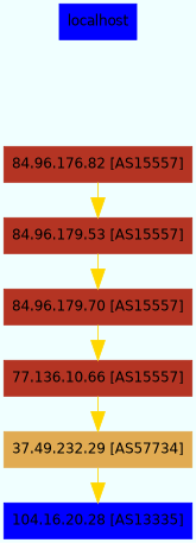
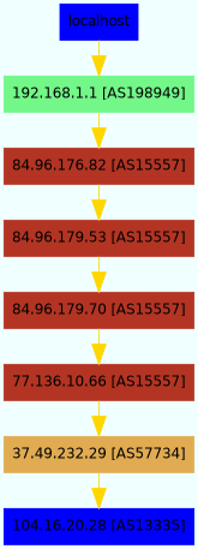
  digraph {
    bgcolor=azure
    fontname="DejaVu Sans"
    node [color="#b43423" shape=box style=filled fontname="DejaVu Sans"]
    edge [arrowsize=2 color=gold fontname="DejaVu Sans"]
    localhost [color=blue]
+   "192.168.1.1 [AS198949]" [color="#72f788"]
    "84.96.176.82 [AS15557]"
    "84.96.179.53 [AS15557]"
    "84.96.179.70 [AS15557]"
    "77.136.10.66 [AS15557]"
    "37.49.232.29 [AS57734]" [color="#e1ab52"]
    "104.16.20.28 [AS13335]" [color=blue]
+   localhost -> "192.168.1.1 [AS198949]"
+   "192.168.1.1 [AS198949]" -> "84.96.176.82 [AS15557]"
    "84.96.176.82 [AS15557]" -> "84.96.179.53 [AS15557]"
    "84.96.179.53 [AS15557]" -> "84.96.179.70 [AS15557]"
    "84.96.179.70 [AS15557]" -> "77.136.10.66 [AS15557]"
    "77.136.10.66 [AS15557]" -> "37.49.232.29 [AS57734]"
    "37.49.232.29 [AS57734]" -> "104.16.20.28 [AS13335]"
  }
